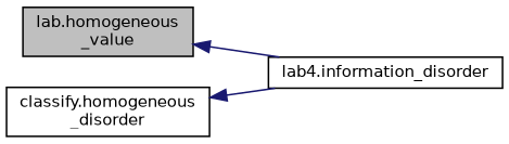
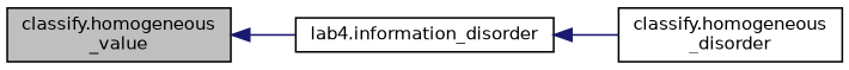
  digraph {
    rankdir=LR
    node [color=black fillcolor=white fontname=Helvetica fontsize=10 shape=record style=filled]
    edge [color=midnightblue dir=back fontname=Helvetica fontsize=10 labelfontname=Helvetica labelfontsize=10 style=solid]
-   n1 [fillcolor=grey75 fontcolor=black height=0.2 label="lab.homogeneous\l_value" width=0.4]
+   n1 [fillcolor=grey75 fontcolor=black height=0.2 label="classify.homogeneous\l_value" width=0.4]
    n2 [height=0.2 label="lab4.information_disorder" width=0.4]
    n3 [height=0.2 label="classify.homogeneous\l_disorder" width=0.4]
    n1 -> n2
-   n3 -> n2
+   n2 -> n3
  }
